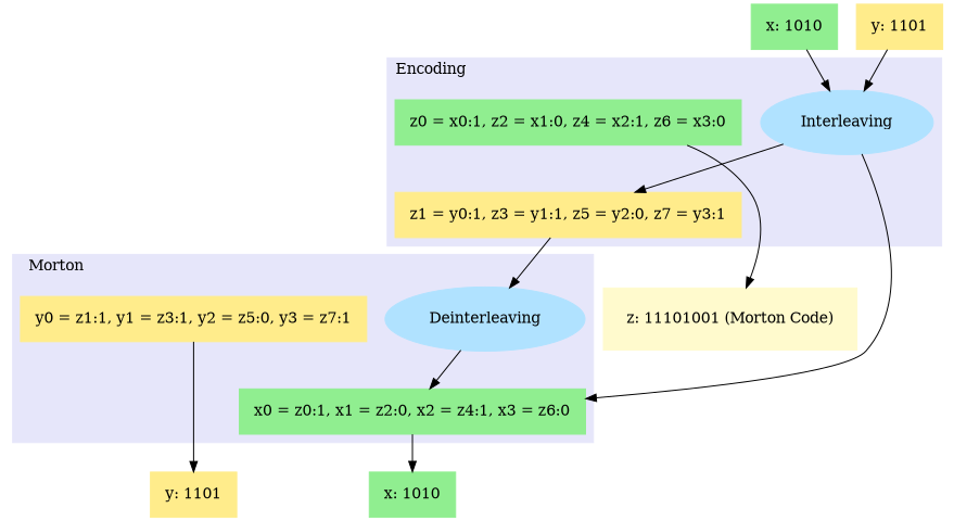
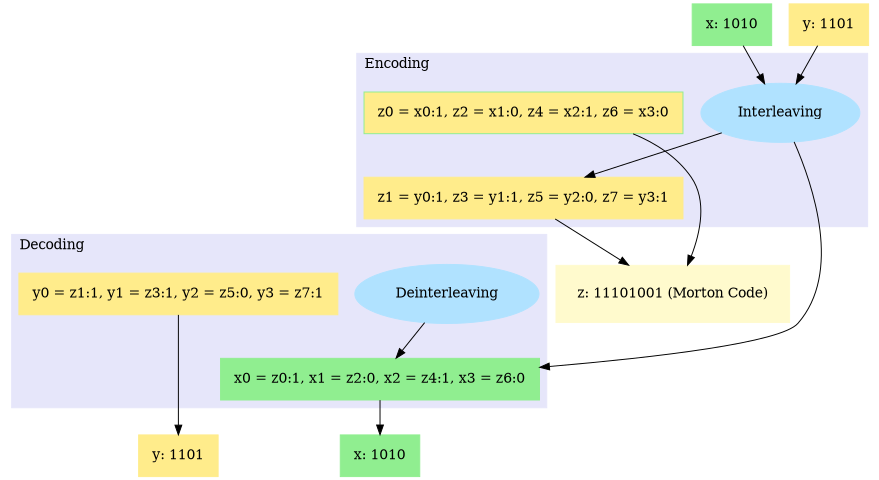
  digraph {
    node [color=lightgreen fontcolor=black margin=0.2 shape=rect style=filled]
    n1 [label="x: 1010"]
    n2 [color=lightgoldenrod1 label="y: 1101"]
    n3 [label="x: 1010"]
    n4 [color=lightgoldenrod1 label="y: 1101"]
    n5 [color=lightskyblue1 label=Interleaving shape=ellipse]
-   n6 [label="z0 = x0:1, z2 = x1:0, z4 = x2:1, z6 = x3:0"]
+   n6 [label="z0 = x0:1, z2 = x1:0, z4 = x2:1, z6 = x3:0" fillcolor=lightgoldenrod1]
    n7 [color=lightgoldenrod1 label="z1 = y0:1, z3 = y1:1, z5 = y2:0, z7 = y3:1"]
    n8 [color=lightskyblue1 label=Deinterleaving shape=ellipse]
    n9 [label="x0 = z0:1, x1 = z2:0, x2 = z4:1, x3 = z6:0"]
    n10 [color=lightgoldenrod1 label="y0 = z1:1, y1 = z3:1, y2 = z5:0, y3 = z7:1"]
    n11 [color=lemonchiffon label="z: 11101001 (Morton Code)" margin=0.3]
    subgraph sub_1 {
      rank=same
      n1
      n2
    }
    subgraph sub_2 {
      rank=same
      n3
      n4
    }
    subgraph cluster_3 {
      color=lavender
      label=Encoding
      labeljust=l
      labelloc=t
      style=filled
      n5
      n6
      n7
    }
    subgraph cluster_4 {
      color=azure2
      label=Input
      labeljust=l
      labelloc=t
      style=filled
    }
    subgraph cluster_5 {
      color=lavender
-     label=Morton
+     label=Decoding
      labeljust=l
      labelloc=t
      style=filled
      n8
      n9
      n10
    }
    n1 -> n5
    n2 -> n5
    n5 -> n7
    n5 -> n9
    n6 -> n11
-   n7 -> n8
+   n7 -> n11
    n8 -> n9
    n9 -> n3
    n10 -> n4
  }
